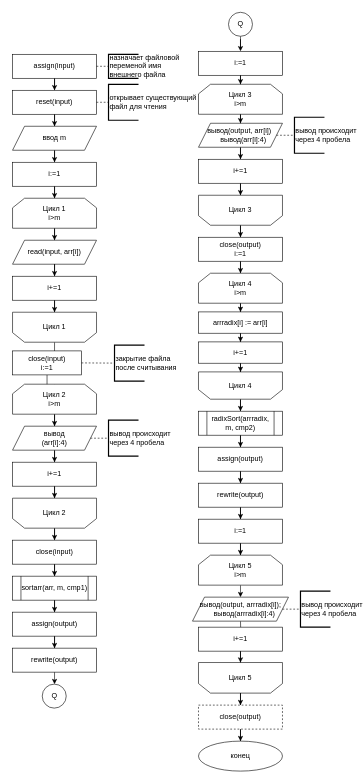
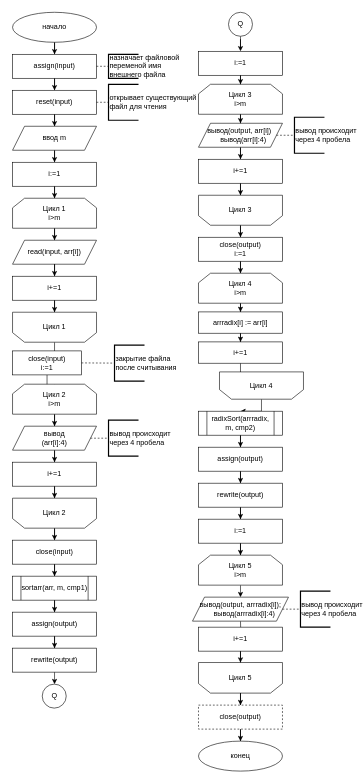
  <mxCell id="0" />
  <mxCell id="1" parent="0" />
+ <mxCell id="2" style="edgeStyle=orthogonalEdgeStyle;rounded=0;orthogonalLoop=1;jettySize=auto;html=1;" edge="1" parent="1" source="3" target="5"><mxGeometry relative="1" as="geometry"><mxPoint x="90" y="100" as="targetPoint" /></mxGeometry></mxCell>
+ <mxCell id="3" value="начало" style="ellipse;whiteSpace=wrap;html=1;" vertex="1" parent="1"><mxGeometry x="20" width="140" height="50" as="geometry" y="20" /></mxCell>
  <mxCell id="4" style="edgeStyle=orthogonalEdgeStyle;rounded=0;orthogonalLoop=1;jettySize=auto;html=1;" edge="1" parent="1" source="5" target="7"><mxGeometry relative="1" as="geometry"><mxPoint x="90" y="160" as="targetPoint" /></mxGeometry></mxCell>
  <mxCell id="5" value="assign(input)" style="rounded=0;whiteSpace=wrap;html=1;" vertex="1" parent="1"><mxGeometry x="20" y="90" width="140" height="40" as="geometry" /></mxCell>
  <mxCell id="6" style="edgeStyle=orthogonalEdgeStyle;rounded=0;orthogonalLoop=1;jettySize=auto;html=1;" edge="1" parent="1" source="7" target="9"><mxGeometry relative="1" as="geometry"><mxPoint x="90" y="210" as="targetPoint" /></mxGeometry></mxCell>
  <mxCell id="7" value="reset(input)" style="rounded=0;whiteSpace=wrap;html=1;" vertex="1" parent="1"><mxGeometry x="20" y="150" width="140" height="40" as="geometry" /></mxCell>
  <mxCell id="8" style="edgeStyle=orthogonalEdgeStyle;rounded=0;orthogonalLoop=1;jettySize=auto;html=1;" edge="1" parent="1" source="9" target="11"><mxGeometry relative="1" as="geometry"><mxPoint x="90" y="270" as="targetPoint" /></mxGeometry></mxCell>
  <mxCell id="9" value="ввод m" style="shape=parallelogram;perimeter=parallelogramPerimeter;whiteSpace=wrap;html=1;fixedSize=1;" vertex="1" parent="1"><mxGeometry x="20" y="210" width="140" height="40" as="geometry" /></mxCell>
  <mxCell id="10" style="edgeStyle=orthogonalEdgeStyle;rounded=0;orthogonalLoop=1;jettySize=auto;html=1;" edge="1" parent="1" source="11" target="13"><mxGeometry relative="1" as="geometry"><mxPoint x="90" y="330" as="targetPoint" /></mxGeometry></mxCell>
  <mxCell id="11" value="i:=1" style="rounded=0;whiteSpace=wrap;html=1;" vertex="1" parent="1"><mxGeometry x="20" y="270" width="140" height="40" as="geometry" /></mxCell>
  <mxCell id="12" style="edgeStyle=orthogonalEdgeStyle;rounded=0;orthogonalLoop=1;jettySize=auto;html=1;" edge="1" parent="1" source="13" target="15"><mxGeometry relative="1" as="geometry"><mxPoint x="90" y="410" as="targetPoint" /></mxGeometry></mxCell>
  <mxCell id="13" value="Цикл 1&lt;div&gt;i&amp;gt;m&lt;/div&gt;" style="shape=loopLimit;whiteSpace=wrap;html=1;" vertex="1" parent="1"><mxGeometry x="20" y="330" width="140" height="50" as="geometry" /></mxCell>
  <mxCell id="14" style="edgeStyle=orthogonalEdgeStyle;rounded=0;orthogonalLoop=1;jettySize=auto;html=1;" edge="1" parent="1" source="23" target="17"><mxGeometry relative="1" as="geometry"><mxPoint x="90" y="460" as="targetPoint" /></mxGeometry></mxCell>
  <mxCell id="15" value="read(input, arr[i])" style="shape=parallelogram;perimeter=parallelogramPerimeter;whiteSpace=wrap;html=1;fixedSize=1;" vertex="1" parent="1"><mxGeometry x="20" y="400" width="140" height="40" as="geometry" /></mxCell>
  <mxCell id="16" style="edgeStyle=orthogonalEdgeStyle;rounded=0;orthogonalLoop=1;jettySize=auto;html=1;" edge="1" parent="1" source="17" target="19"><mxGeometry relative="1" as="geometry"><mxPoint x="90" y="540" as="targetPoint" /></mxGeometry></mxCell>
  <mxCell id="17" value="Цикл 1" style="shape=loopLimit;whiteSpace=wrap;html=1;direction=west;" vertex="1" parent="1"><mxGeometry x="20" y="520" width="140" height="50" as="geometry" /></mxCell>
  <mxCell id="18" style="edgeStyle=orthogonalEdgeStyle;rounded=0;orthogonalLoop=1;jettySize=auto;html=1;" edge="1" parent="1" source="19" target="21"><mxGeometry relative="1" as="geometry"><mxPoint x="90" y="600" as="targetPoint" /></mxGeometry></mxCell>
  <mxCell id="19" value="close(input)&lt;div&gt;i:=1&lt;/div&gt;" style="rounded=0;whiteSpace=wrap;html=1;" vertex="1" parent="1"><mxGeometry x="20" y="584.5" width="115" height="40" as="geometry" /></mxCell>
  <mxCell id="20" style="edgeStyle=orthogonalEdgeStyle;rounded=0;orthogonalLoop=1;jettySize=auto;html=1;" edge="1" parent="1" source="21" target="25"><mxGeometry relative="1" as="geometry"><mxPoint x="90" y="710" as="targetPoint" /></mxGeometry></mxCell>
  <mxCell id="21" value="Цикл 2&lt;div&gt;i&amp;gt;m&lt;/div&gt;" style="shape=loopLimit;whiteSpace=wrap;html=1;" vertex="1" parent="1"><mxGeometry x="20" y="640" width="140" height="50" as="geometry" /></mxCell>
  <mxCell id="22" value="" style="edgeStyle=orthogonalEdgeStyle;rounded=0;orthogonalLoop=1;jettySize=auto;html=1;" edge="1" parent="1" source="15" target="23"><mxGeometry relative="1" as="geometry"><mxPoint x="90" y="500" as="targetPoint" /><mxPoint x="90" y="440" as="sourcePoint" /></mxGeometry></mxCell>
  <mxCell id="23" value="i+=1" style="rounded=0;whiteSpace=wrap;html=1;" vertex="1" parent="1"><mxGeometry x="20" y="460" width="140" height="40" as="geometry" /></mxCell>
  <mxCell id="24" style="edgeStyle=orthogonalEdgeStyle;rounded=0;orthogonalLoop=1;jettySize=auto;html=1;" edge="1" parent="1" source="25" target="27"><mxGeometry relative="1" as="geometry"><mxPoint x="90" y="770" as="targetPoint" /></mxGeometry></mxCell>
  <mxCell id="25" value="вывод&lt;div&gt;(arr[i]:4)&lt;/div&gt;" style="shape=parallelogram;perimeter=parallelogramPerimeter;whiteSpace=wrap;html=1;fixedSize=1;" vertex="1" parent="1"><mxGeometry x="20" y="710" width="140" height="40" as="geometry" /></mxCell>
  <mxCell id="26" style="edgeStyle=orthogonalEdgeStyle;rounded=0;orthogonalLoop=1;jettySize=auto;html=1;" edge="1" parent="1" source="27" target="29"><mxGeometry relative="1" as="geometry"><mxPoint x="90" y="840" as="targetPoint" /></mxGeometry></mxCell>
  <mxCell id="27" value="i+=1" style="rounded=0;whiteSpace=wrap;html=1;" vertex="1" parent="1"><mxGeometry x="20" y="770" width="140" height="40" as="geometry" /></mxCell>
  <mxCell id="28" style="edgeStyle=orthogonalEdgeStyle;rounded=0;orthogonalLoop=1;jettySize=auto;html=1;" edge="1" parent="1" source="29" target="31"><mxGeometry relative="1" as="geometry"><mxPoint x="90" y="900" as="targetPoint" /></mxGeometry></mxCell>
  <mxCell id="29" value="Цикл 2" style="shape=loopLimit;whiteSpace=wrap;html=1;direction=west;" vertex="1" parent="1"><mxGeometry x="20" y="830" width="140" height="50" as="geometry" /></mxCell>
  <mxCell id="30" style="edgeStyle=orthogonalEdgeStyle;rounded=0;orthogonalLoop=1;jettySize=auto;html=1;" edge="1" parent="1" source="31" target="33"><mxGeometry relative="1" as="geometry"><mxPoint x="90" y="960" as="targetPoint" /></mxGeometry></mxCell>
  <mxCell id="31" value="close(input)" style="rounded=0;whiteSpace=wrap;html=1;" vertex="1" parent="1"><mxGeometry x="20" y="900" width="140" height="40" as="geometry" /></mxCell>
  <mxCell id="32" style="edgeStyle=orthogonalEdgeStyle;rounded=0;orthogonalLoop=1;jettySize=auto;html=1;" edge="1" parent="1" source="33" target="35"><mxGeometry relative="1" as="geometry"><mxPoint x="90" y="1020" as="targetPoint" /></mxGeometry></mxCell>
  <mxCell id="33" value="sortarr(arr, m, cmp1)" style="shape=process;whiteSpace=wrap;html=1;backgroundOutline=1;" vertex="1" parent="1"><mxGeometry x="20" y="960" width="140" height="40" as="geometry" /></mxCell>
  <mxCell id="34" style="edgeStyle=orthogonalEdgeStyle;rounded=0;orthogonalLoop=1;jettySize=auto;html=1;" edge="1" parent="1" source="35" target="37"><mxGeometry relative="1" as="geometry"><mxPoint x="90" y="1080" as="targetPoint" /></mxGeometry></mxCell>
  <mxCell id="35" value="assign(output)" style="rounded=0;whiteSpace=wrap;html=1;" vertex="1" parent="1"><mxGeometry x="20" y="1020" width="140" height="40" as="geometry" /></mxCell>
  <mxCell id="36" style="edgeStyle=orthogonalEdgeStyle;rounded=0;orthogonalLoop=1;jettySize=auto;html=1;" edge="1" parent="1" source="37" target="38"><mxGeometry relative="1" as="geometry"><mxPoint x="90" y="1140" as="targetPoint" /></mxGeometry></mxCell>
  <mxCell id="37" value="rewrite(output)" style="rounded=0;whiteSpace=wrap;html=1;" vertex="1" parent="1"><mxGeometry x="20" y="1080" width="140" height="40" as="geometry" /></mxCell>
  <mxCell id="38" value="Q" style="ellipse;whiteSpace=wrap;html=1;aspect=fixed;" vertex="1" parent="1"><mxGeometry x="69.5" y="1140" width="40" height="40" as="geometry" /></mxCell>
  <mxCell id="39" style="edgeStyle=orthogonalEdgeStyle;rounded=0;orthogonalLoop=1;jettySize=auto;html=1;" edge="1" parent="1" source="40" target="42"><mxGeometry relative="1" as="geometry"><mxPoint x="400" y="85" as="targetPoint" /></mxGeometry></mxCell>
  <mxCell id="40" value="Q" style="ellipse;whiteSpace=wrap;html=1;aspect=fixed;" vertex="1" parent="1"><mxGeometry x="380" width="40" height="40" as="geometry" y="20" /></mxCell>
  <mxCell id="41" style="edgeStyle=orthogonalEdgeStyle;rounded=0;orthogonalLoop=1;jettySize=auto;html=1;" edge="1" parent="1" source="42" target="44"><mxGeometry relative="1" as="geometry"><mxPoint x="400" y="145" as="targetPoint" /></mxGeometry></mxCell>
  <mxCell id="42" value="i:=1" style="rounded=0;whiteSpace=wrap;html=1;" vertex="1" parent="1"><mxGeometry x="330" y="85" width="140" height="40" as="geometry" /></mxCell>
  <mxCell id="43" style="edgeStyle=orthogonalEdgeStyle;rounded=0;orthogonalLoop=1;jettySize=auto;html=1;" edge="1" parent="1" source="44" target="46"><mxGeometry relative="1" as="geometry"><mxPoint x="400" y="215" as="targetPoint" /></mxGeometry></mxCell>
  <mxCell id="44" value="Цикл 3&lt;div&gt;i&amp;gt;m&lt;/div&gt;" style="shape=loopLimit;whiteSpace=wrap;html=1;" vertex="1" parent="1"><mxGeometry x="330" y="140" width="140" height="50" as="geometry" /></mxCell>
  <mxCell id="45" style="edgeStyle=orthogonalEdgeStyle;rounded=0;orthogonalLoop=1;jettySize=auto;html=1;" edge="1" parent="1" source="46" target="48"><mxGeometry relative="1" as="geometry"><mxPoint x="400" y="265" as="targetPoint" /></mxGeometry></mxCell>
  <mxCell id="46" value="&lt;div&gt;вывод(output, arr[i])&amp;nbsp;&lt;/div&gt;&lt;div&gt;&amp;nbsp; &amp;nbsp;вывод(arr[i]:4)&lt;/div&gt;" style="shape=parallelogram;perimeter=parallelogramPerimeter;whiteSpace=wrap;html=1;fixedSize=1;" vertex="1" parent="1"><mxGeometry x="330" y="205" width="140" height="40" as="geometry" /></mxCell>
  <mxCell id="47" style="edgeStyle=orthogonalEdgeStyle;rounded=0;orthogonalLoop=1;jettySize=auto;html=1;" edge="1" parent="1" source="48" target="50"><mxGeometry relative="1" as="geometry"><mxPoint x="400" y="325" as="targetPoint" /></mxGeometry></mxCell>
  <mxCell id="48" value="i+=1" style="rounded=0;whiteSpace=wrap;html=1;" vertex="1" parent="1"><mxGeometry x="330" y="265" width="140" height="40" as="geometry" /></mxCell>
  <mxCell id="49" style="edgeStyle=orthogonalEdgeStyle;rounded=0;orthogonalLoop=1;jettySize=auto;html=1;" edge="1" parent="1" source="50" target="52"><mxGeometry relative="1" as="geometry"><mxPoint x="400" y="395" as="targetPoint" /></mxGeometry></mxCell>
  <mxCell id="50" value="Цикл 3" style="shape=loopLimit;whiteSpace=wrap;html=1;direction=west;" vertex="1" parent="1"><mxGeometry x="330" y="325" width="140" height="50" as="geometry" /></mxCell>
  <mxCell id="51" style="edgeStyle=orthogonalEdgeStyle;rounded=0;orthogonalLoop=1;jettySize=auto;html=1;" edge="1" parent="1" source="52" target="54"><mxGeometry relative="1" as="geometry"><mxPoint x="400" y="455" as="targetPoint" /></mxGeometry></mxCell>
  <mxCell id="52" value="close(output)&lt;div&gt;i:=1&lt;/div&gt;" style="rounded=0;whiteSpace=wrap;html=1;" vertex="1" parent="1"><mxGeometry x="330" y="395" width="140" height="40" as="geometry" /></mxCell>
  <mxCell id="53" style="edgeStyle=orthogonalEdgeStyle;rounded=0;orthogonalLoop=1;jettySize=auto;html=1;" edge="1" parent="1" source="54" target="56"><mxGeometry relative="1" as="geometry"><mxPoint x="400" y="525" as="targetPoint" /></mxGeometry></mxCell>
  <mxCell id="54" value="Цикл 4&lt;div&gt;i&amp;gt;m&lt;/div&gt;" style="shape=loopLimit;whiteSpace=wrap;html=1;" vertex="1" parent="1"><mxGeometry x="330" y="455" width="140" height="50" as="geometry" /></mxCell>
  <mxCell id="55" style="edgeStyle=orthogonalEdgeStyle;rounded=0;orthogonalLoop=1;jettySize=auto;html=1;" edge="1" parent="1" source="56" target="58"><mxGeometry relative="1" as="geometry"><mxPoint x="400" y="575" as="targetPoint" /></mxGeometry></mxCell>
  <mxCell id="56" value="arrradix[i] := arr[i]" style="rounded=0;whiteSpace=wrap;html=1;" vertex="1" parent="1"><mxGeometry x="330" y="519.5" width="140" height="35.5" as="geometry" /></mxCell>
  <mxCell id="57" style="edgeStyle=orthogonalEdgeStyle;rounded=0;orthogonalLoop=1;jettySize=auto;html=1;" edge="1" parent="1" source="58" target="60"><mxGeometry relative="1" as="geometry"><mxPoint x="400" y="625" as="targetPoint" /></mxGeometry></mxCell>
  <mxCell id="58" value="i+=1" style="rounded=0;whiteSpace=wrap;html=1;" vertex="1" parent="1"><mxGeometry x="330" y="569.5" width="140" height="35.5" as="geometry" /></mxCell>
  <mxCell id="59" style="edgeStyle=orthogonalEdgeStyle;rounded=0;orthogonalLoop=1;jettySize=auto;html=1;" edge="1" parent="1" source="60" target="62"><mxGeometry relative="1" as="geometry"><mxPoint x="400" y="685" as="targetPoint" /></mxGeometry></mxCell>
- <mxCell id="60" value="Цикл 4" style="shape=loopLimit;whiteSpace=wrap;html=1;direction=west;" vertex="1" parent="1"><mxGeometry x="330" y="619.5" width="140" height="45.5" as="geometry" /></mxCell>
+ <mxCell id="60" value="Цикл 4" style="shape=loopLimit;whiteSpace=wrap;html=1;direction=west;" vertex="1" parent="1"><mxGeometry x="365" y="619.5" width="140" height="45.5" as="geometry" /></mxCell>
  <mxCell id="61" style="edgeStyle=orthogonalEdgeStyle;rounded=0;orthogonalLoop=1;jettySize=auto;html=1;" edge="1" parent="1" source="62" target="64"><mxGeometry relative="1" as="geometry"><mxPoint x="400" y="745" as="targetPoint" /></mxGeometry></mxCell>
  <mxCell id="62" value="radixSort(arrradix, m, cmp2)" style="shape=process;whiteSpace=wrap;html=1;backgroundOutline=1;" vertex="1" parent="1"><mxGeometry x="330" y="685" width="140" height="40" as="geometry" /></mxCell>
  <mxCell id="63" style="edgeStyle=orthogonalEdgeStyle;rounded=0;orthogonalLoop=1;jettySize=auto;html=1;" edge="1" parent="1" source="64" target="66"><mxGeometry relative="1" as="geometry"><mxPoint x="400" y="805" as="targetPoint" /></mxGeometry></mxCell>
  <mxCell id="64" value="assign(output)" style="rounded=0;whiteSpace=wrap;html=1;" vertex="1" parent="1"><mxGeometry x="330" y="745" width="140" height="40" as="geometry" /></mxCell>
  <mxCell id="65" style="edgeStyle=orthogonalEdgeStyle;rounded=0;orthogonalLoop=1;jettySize=auto;html=1;" edge="1" parent="1" source="66" target="68"><mxGeometry relative="1" as="geometry"><mxPoint x="400" y="865" as="targetPoint" /></mxGeometry></mxCell>
  <mxCell id="66" value="rewrite(output)" style="rounded=0;whiteSpace=wrap;html=1;" vertex="1" parent="1"><mxGeometry x="330" y="805" width="140" height="40" as="geometry" /></mxCell>
  <mxCell id="67" style="edgeStyle=orthogonalEdgeStyle;rounded=0;orthogonalLoop=1;jettySize=auto;html=1;" edge="1" parent="1" source="68" target="70"><mxGeometry relative="1" as="geometry"><mxPoint x="400" y="925" as="targetPoint" /></mxGeometry></mxCell>
  <mxCell id="68" value="i:=1" style="rounded=0;whiteSpace=wrap;html=1;" vertex="1" parent="1"><mxGeometry x="330" y="865" width="140" height="40" as="geometry" /></mxCell>
  <mxCell id="69" style="edgeStyle=orthogonalEdgeStyle;rounded=0;orthogonalLoop=1;jettySize=auto;html=1;" edge="1" parent="1" source="70"><mxGeometry relative="1" as="geometry"><mxPoint x="400" y="995" as="targetPoint" /></mxGeometry></mxCell>
  <mxCell id="70" value="Цикл 5&lt;div&gt;i&amp;gt;m&lt;/div&gt;" style="shape=loopLimit;whiteSpace=wrap;html=1;" vertex="1" parent="1"><mxGeometry x="330" y="925" width="140" height="50" as="geometry" /></mxCell>
  <mxCell id="71" style="edgeStyle=orthogonalEdgeStyle;rounded=0;orthogonalLoop=1;jettySize=auto;html=1;" edge="1" parent="1" target="74"><mxGeometry relative="1" as="geometry"><mxPoint x="400" y="1055" as="targetPoint" /><mxPoint x="400" y="1035" as="sourcePoint" /></mxGeometry></mxCell>
  <mxCell id="72" value="&lt;div&gt;вывод(output, arrradix[i]);&lt;/div&gt;&lt;div&gt;&amp;nbsp; &amp;nbsp; вывод(arrradix[i]:4)&lt;/div&gt;" style="shape=parallelogram;perimeter=parallelogramPerimeter;whiteSpace=wrap;html=1;fixedSize=1;" vertex="1" parent="1"><mxGeometry x="320" y="995" width="160" height="40" as="geometry" /></mxCell>
  <mxCell id="73" style="edgeStyle=orthogonalEdgeStyle;rounded=0;orthogonalLoop=1;jettySize=auto;html=1;" edge="1" parent="1" source="74" target="76"><mxGeometry relative="1" as="geometry"><mxPoint x="400" y="1105" as="targetPoint" /></mxGeometry></mxCell>
  <mxCell id="74" value="i+=1" style="rounded=0;whiteSpace=wrap;html=1;" vertex="1" parent="1"><mxGeometry x="330" y="1045" width="140" height="40" as="geometry" /></mxCell>
  <mxCell id="75" style="edgeStyle=orthogonalEdgeStyle;rounded=0;orthogonalLoop=1;jettySize=auto;html=1;" edge="1" parent="1" source="76" target="78"><mxGeometry relative="1" as="geometry"><mxPoint x="400" y="1175" as="targetPoint" /></mxGeometry></mxCell>
  <mxCell id="76" value="Цикл 5" style="shape=loopLimit;whiteSpace=wrap;html=1;direction=west;" vertex="1" parent="1"><mxGeometry x="330" y="1104" width="140" height="51" as="geometry" /></mxCell>
  <mxCell id="77" style="edgeStyle=orthogonalEdgeStyle;rounded=0;orthogonalLoop=1;jettySize=auto;html=1;" edge="1" parent="1" source="78" target="79"><mxGeometry relative="1" as="geometry"><mxPoint x="400" y="1235" as="targetPoint" /></mxGeometry></mxCell>
  <mxCell id="78" value="close(output)" style="rounded=0;whiteSpace=wrap;html=1;dashed=1;" vertex="1" parent="1"><mxGeometry x="330" y="1175" width="140" height="40" as="geometry" /></mxCell>
  <mxCell id="79" value="конец" style="ellipse;whiteSpace=wrap;html=1;" vertex="1" parent="1"><mxGeometry x="330" y="1235" width="140" height="50" as="geometry" /></mxCell>
  <mxCell id="80" value="" style="endArrow=none;dashed=1;html=1;rounded=0;" edge="1" parent="1" target="81"><mxGeometry width="50" height="50" relative="1" as="geometry"><mxPoint x="470" y="1015" as="sourcePoint" /><mxPoint x="510" y="1015" as="targetPoint" /></mxGeometry></mxCell>
  <mxCell id="81" value="вывод происходит&lt;div&gt;через 4 пробела&lt;/div&gt;" style="strokeWidth=2;html=1;shape=mxgraph.flowchart.annotation_1;align=left;pointerEvents=1;" vertex="1" parent="1"><mxGeometry x="500" y="985" width="50" height="60" as="geometry" /></mxCell>
  <mxCell id="82" value="" style="endArrow=none;dashed=1;html=1;rounded=0;" edge="1" target="83" parent="1"><mxGeometry width="50" height="50" relative="1" as="geometry"><mxPoint x="460" y="225" as="sourcePoint" /><mxPoint x="500" y="225" as="targetPoint" /></mxGeometry></mxCell>
  <mxCell id="83" value="вывод происходит&lt;div&gt;через 4 пробела&lt;/div&gt;" style="strokeWidth=2;html=1;shape=mxgraph.flowchart.annotation_1;align=left;pointerEvents=1;" vertex="1" parent="1"><mxGeometry x="490" y="195" width="50" height="60" as="geometry" /></mxCell>
  <mxCell id="84" value="" style="endArrow=none;dashed=1;html=1;rounded=0;" edge="1" target="85" parent="1"><mxGeometry width="50" height="50" relative="1" as="geometry"><mxPoint x="150" y="730" as="sourcePoint" /><mxPoint x="190" y="730" as="targetPoint" /></mxGeometry></mxCell>
  <mxCell id="85" value="вывод происходит&lt;div&gt;через 4 пробела&lt;/div&gt;" style="strokeWidth=2;html=1;shape=mxgraph.flowchart.annotation_1;align=left;pointerEvents=1;" vertex="1" parent="1"><mxGeometry x="180" y="700" width="50" height="60" as="geometry" /></mxCell>
  <mxCell id="86" value="" style="endArrow=none;dashed=1;html=1;rounded=0;" edge="1" target="87" parent="1"><mxGeometry width="50" height="50" relative="1" as="geometry"><mxPoint x="160" y="110" as="sourcePoint" /><mxPoint x="200" y="110" as="targetPoint" /></mxGeometry></mxCell>
  <mxCell id="87" value="назначает файловой&lt;div&gt;переменой имя&lt;/div&gt;&lt;div&gt;внешнего файла&lt;/div&gt;" style="strokeWidth=2;html=1;shape=mxgraph.flowchart.annotation_1;align=left;pointerEvents=1;" vertex="1" parent="1"><mxGeometry x="180" y="90" width="50" height="40" as="geometry" /></mxCell>
  <mxCell id="88" value="" style="endArrow=none;dashed=1;html=1;rounded=0;" edge="1" target="89" parent="1"><mxGeometry width="50" height="50" relative="1" as="geometry"><mxPoint x="160" y="170" as="sourcePoint" /><mxPoint x="200" y="170" as="targetPoint" /></mxGeometry></mxCell>
  <mxCell id="89" value="открывает существующий&lt;div&gt;файл для чтения&lt;/div&gt;" style="strokeWidth=2;html=1;shape=mxgraph.flowchart.annotation_1;align=left;pointerEvents=1;" vertex="1" parent="1"><mxGeometry x="180" y="140" width="50" height="60" as="geometry" /></mxCell>
  <mxCell id="90" value="" style="endArrow=none;dashed=1;html=1;rounded=0;exitX=1;exitY=0.5;exitDx=0;exitDy=0;" edge="1" target="91" parent="1" source="19"><mxGeometry width="50" height="50" relative="1" as="geometry"><mxPoint x="150" y="605" as="sourcePoint" /><mxPoint x="190" y="605" as="targetPoint" /></mxGeometry></mxCell>
  <mxCell id="91" value="закрытие файла&lt;div&gt;после считывания&lt;/div&gt;" style="strokeWidth=2;html=1;shape=mxgraph.flowchart.annotation_1;align=left;pointerEvents=1;" vertex="1" parent="1"><mxGeometry x="190" y="575" width="50" height="60" as="geometry" /></mxCell>
